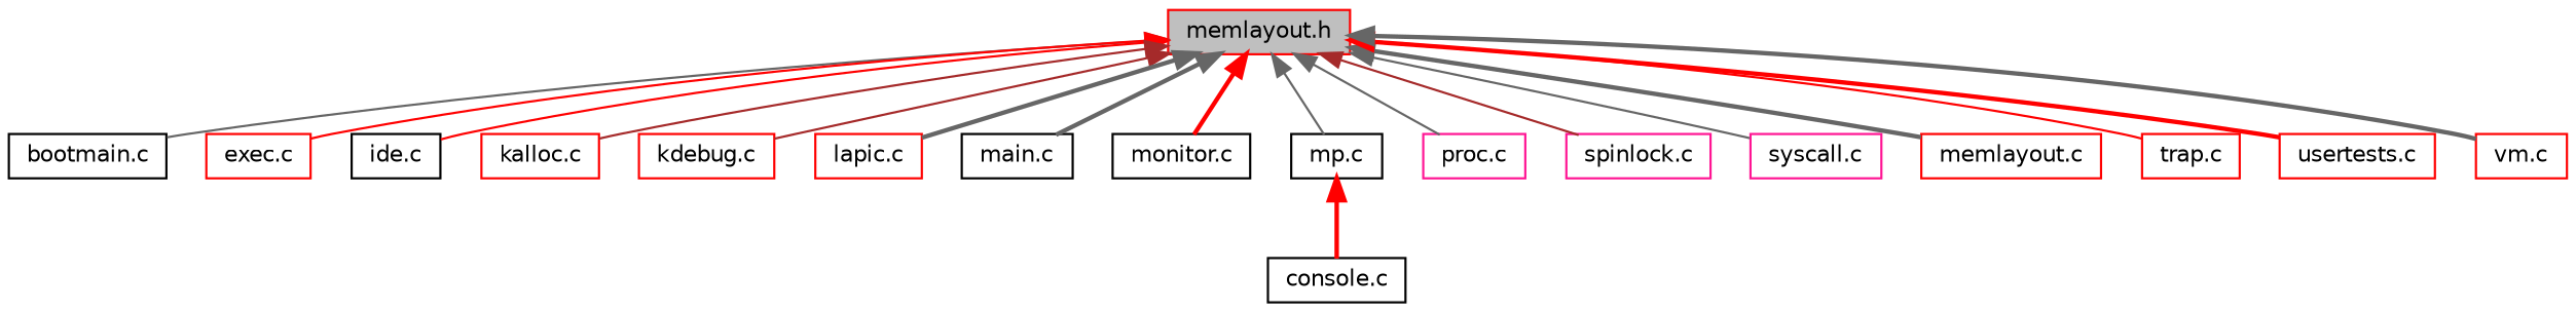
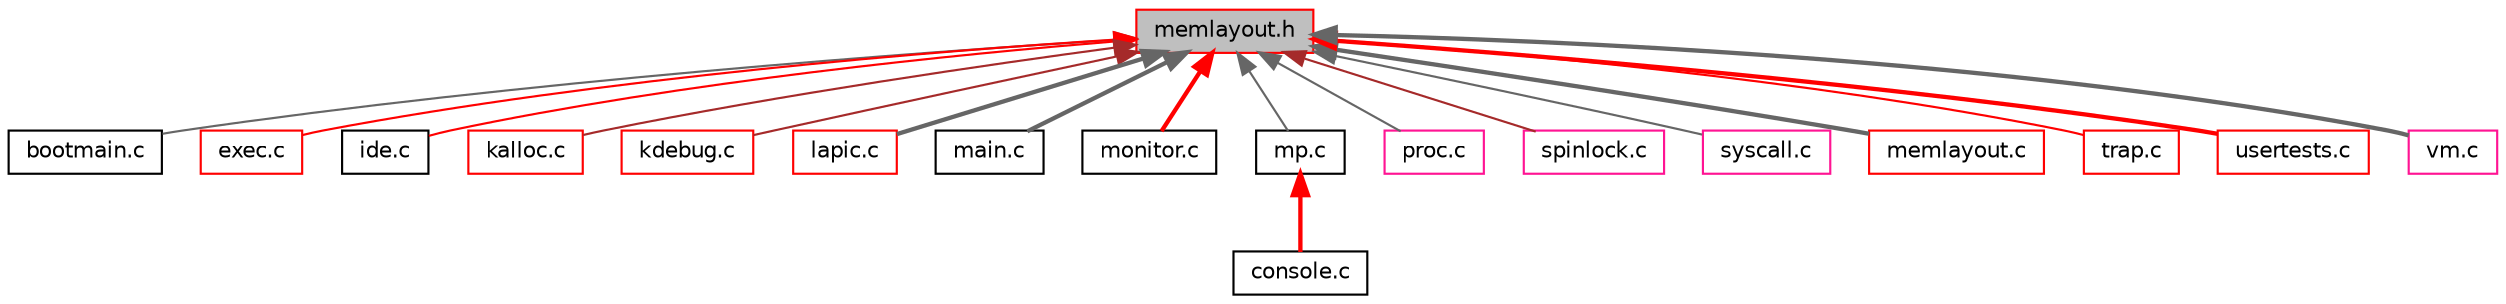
  digraph {
    node [color=red fillcolor=white fontname=Helvetica fontsize=10 shape=record style=filled]
    edge [color=gray40 dir=back fontname=Helvetica fontsize=10 labelfontname=Helvetica labelfontsize=10 style=solid]
    n1 [fillcolor=grey75 fontcolor=black height=0.2 label="memlayout.h" width=0.4]
    n2 [color=black height=0.2 label="bootmain.c" width=0.4]
    n3 [height=0.2 label="exec.c" width=0.4]
    n4 [color=black height=0.2 label="ide.c" width=0.4]
    n5 [height=0.2 label="kalloc.c" width=0.4]
    n6 [height=0.2 label="kdebug.c" width=0.4]
    n7 [height=0.2 label="lapic.c" width=0.4]
    n8 [color=black height=0.2 label="main.c" width=0.4]
    n9 [color=black height=0.2 label="monitor.c" width=0.4]
    n10 [color=black height=0.2 label="mp.c" width=0.4]
    n11 [color=deeppink height=0.2 label="proc.c" width=0.4]
    n12 [color=deeppink height=0.2 label="spinlock.c" width=0.4]
    n13 [color=deeppink height=0.2 label="syscall.c" width=0.4]
    n14 [height=0.2 label="memlayout.c" width=0.4]
    n15 [height=0.2 label="trap.c" width=0.4]
    n16 [height=0.2 label="usertests.c" width=0.4]
-   n17 [height=0.2 label="vm.c" width=0.4]
+   n17 [color=deeppink height=0.2 label="vm.c" width=0.4]
    n18 [color=black height=0.2 label="console.c" width=0.4]
    n1 -> n2
    n1 -> n3 [color=red]
    n1 -> n4 [color=red]
    n1 -> n5 [color=brown]
    n1 -> n6 [color=brown]
    n1 -> n7 [style=bold]
    n1 -> n8 [style=bold]
    n1 -> n9 [color=red style=bold]
    n1 -> n10
    n1 -> n11
    n1 -> n12 [color=brown]
    n1 -> n13
    n1 -> n14 [style=bold]
    n1 -> n15 [color=red]
    n1 -> n16 [color=red style=bold]
    n1 -> n17 [style=bold]
    n10 -> n18 [color=red style=bold]
  }
